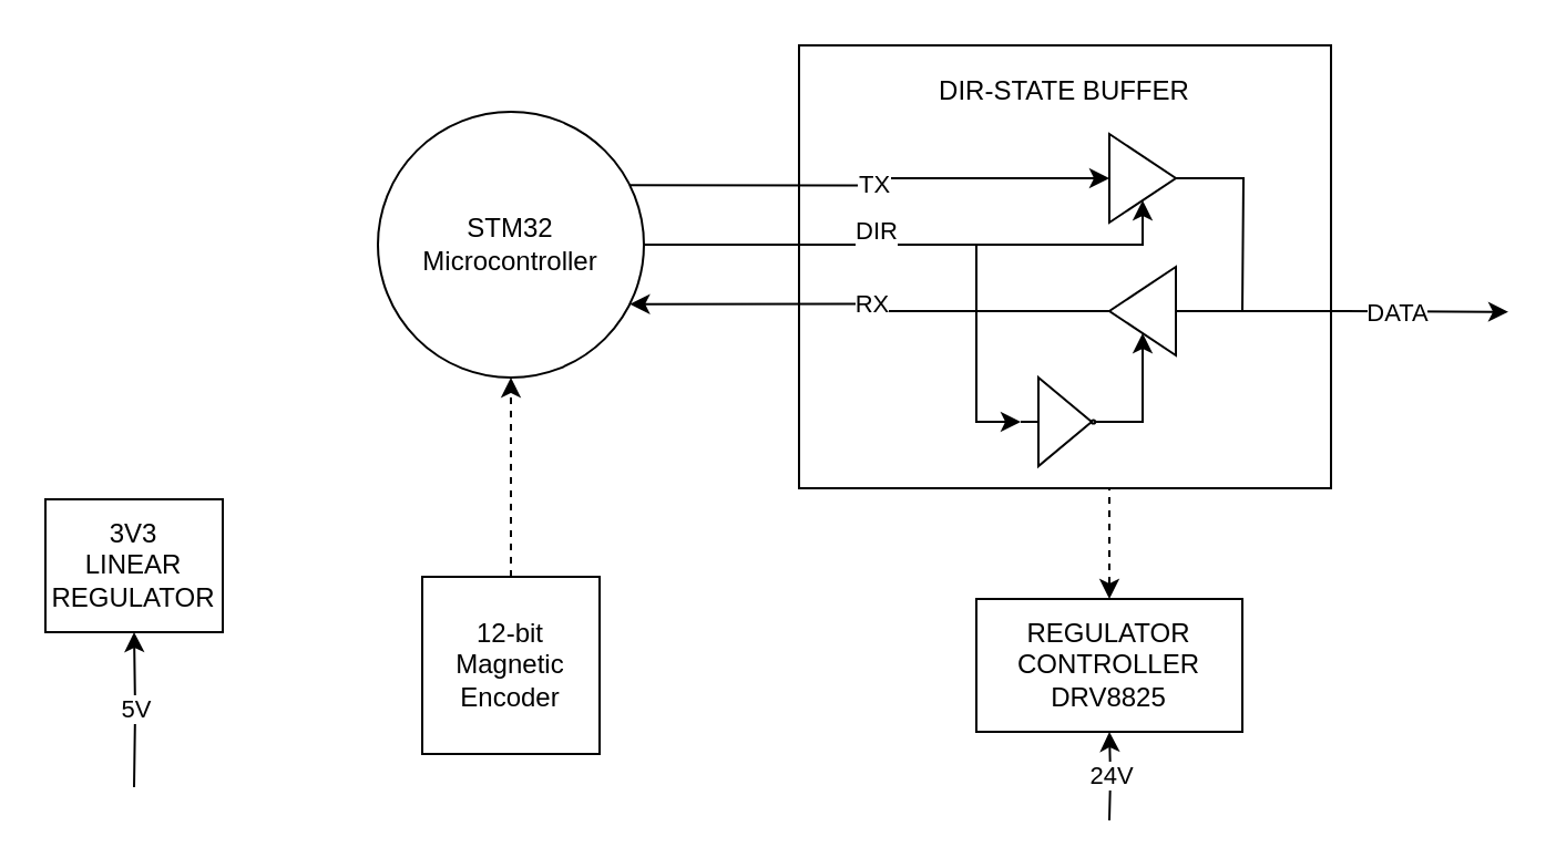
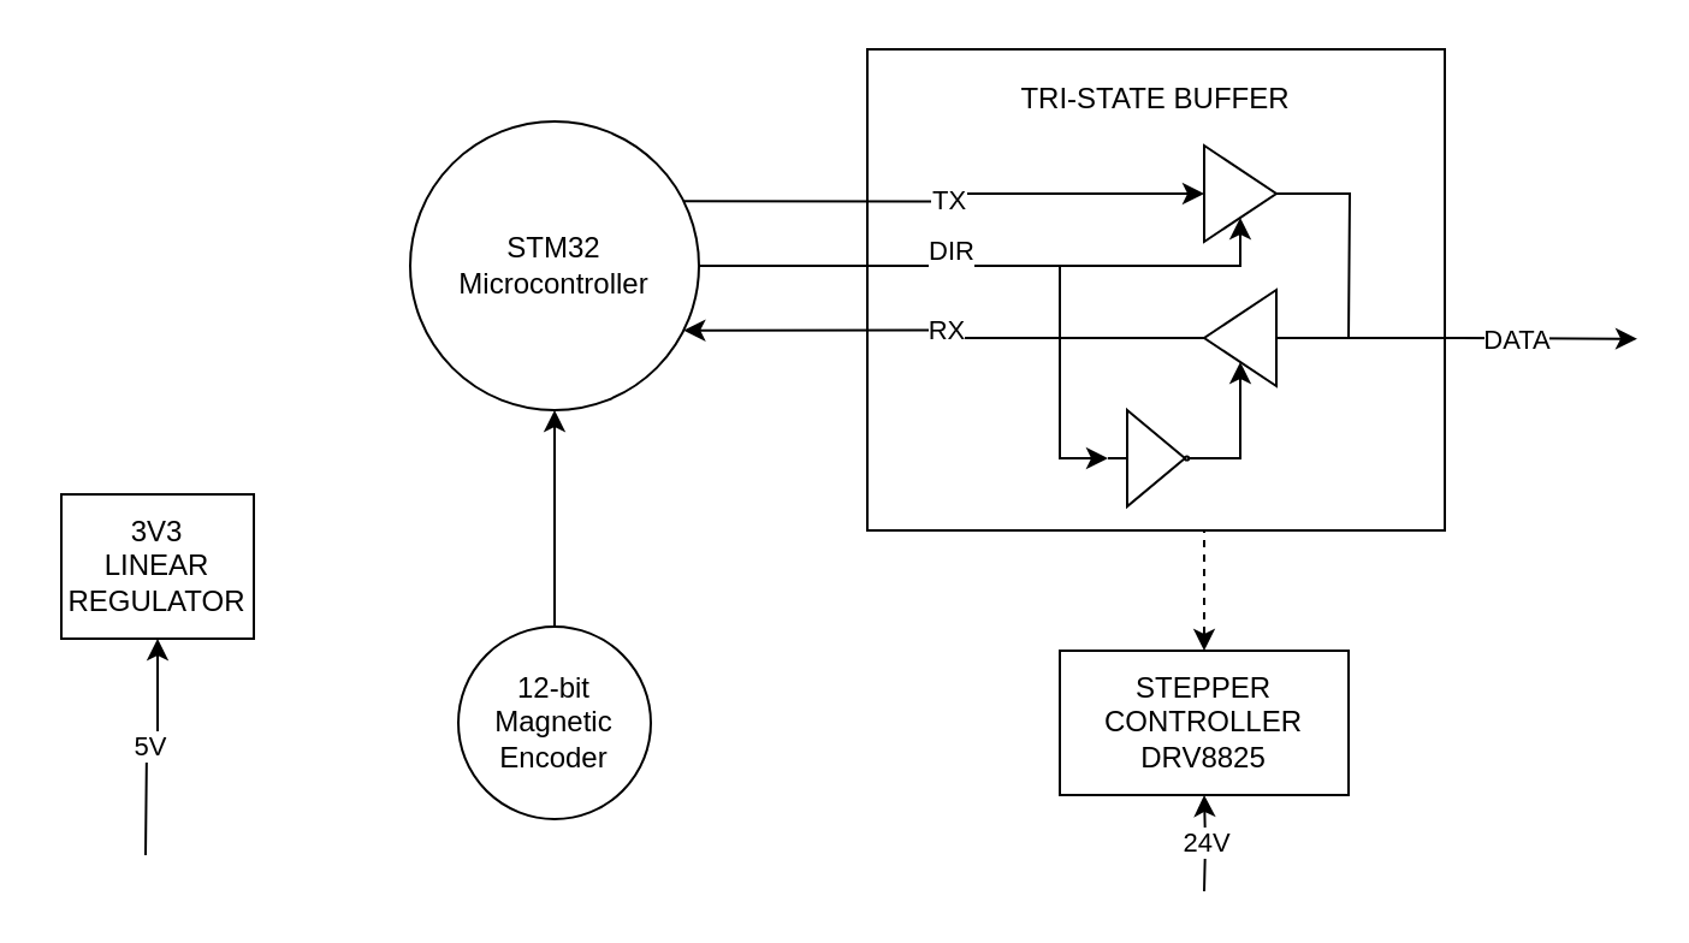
  <mxCell id="0" />
  <mxCell id="1" parent="0" />
- <mxCell id="2" style="edgeStyle=orthogonalEdgeStyle;rounded=0;orthogonalLoop=1;jettySize=auto;html=1;exitX=0.5;exitY=0;exitDx=0;exitDy=0;entryX=0.5;entryY=1;entryDx=0;entryDy=0;endArrow=classic;endFill=1;dashed=1;" edge="1" parent="1" source="3" target="4"><mxGeometry relative="1" as="geometry" /></mxCell>
- <mxCell id="3" value="12-bit&lt;br&gt;Magnetic Encoder" style="whiteSpace=wrap;html=1;aspect=fixed;" vertex="1" parent="1"><mxGeometry x="190" y="260" width="80" height="80" as="geometry" /></mxCell>
+ <mxCell id="2" style="edgeStyle=orthogonalEdgeStyle;rounded=0;orthogonalLoop=1;jettySize=auto;html=1;exitX=0.5;exitY=0;exitDx=0;exitDy=0;entryX=0.5;entryY=1;entryDx=0;entryDy=0;endArrow=classic;endFill=1;" edge="1" parent="1" source="3" target="4"><mxGeometry relative="1" as="geometry" /></mxCell>
+ <mxCell id="3" value="12-bit&lt;br&gt;Magnetic Encoder" style="ellipse;whiteSpace=wrap;html=1;aspect=fixed;" vertex="1" parent="1"><mxGeometry x="190" y="260" width="80" height="80" as="geometry" /></mxCell>
  <mxCell id="4" value="STM32&lt;br&gt;Microcontroller" style="ellipse;whiteSpace=wrap;html=1;aspect=fixed;" vertex="1" parent="1"><mxGeometry x="170" y="50" width="120" height="120" as="geometry" /></mxCell>
  <mxCell id="5" style="edgeStyle=orthogonalEdgeStyle;rounded=0;orthogonalLoop=1;jettySize=auto;html=1;exitX=0.25;exitY=1;exitDx=0;exitDy=0;entryX=0.5;entryY=0;entryDx=0;entryDy=0;endArrow=classic;endFill=1;dashed=1;" edge="1" parent="1" source="6" target="20"><mxGeometry relative="1" as="geometry"><Array as="points"><mxPoint x="500" y="220" /></Array></mxGeometry></mxCell>
- <mxCell id="6" value="DIR-STATE BUFFER&lt;br&gt;&lt;br&gt;&lt;br&gt;&lt;br&gt;&lt;br&gt;&lt;br&gt;&lt;br&gt;&lt;br&gt;&lt;br&gt;&lt;br&gt;&lt;br&gt;&lt;br&gt;" style="rounded=0;whiteSpace=wrap;html=1;" vertex="1" parent="1"><mxGeometry x="360" y="20" width="240" height="200" as="geometry" /></mxCell>
+ <mxCell id="6" value="TRI-STATE BUFFER&lt;br&gt;&lt;br&gt;&lt;br&gt;&lt;br&gt;&lt;br&gt;&lt;br&gt;&lt;br&gt;&lt;br&gt;&lt;br&gt;&lt;br&gt;&lt;br&gt;&lt;br&gt;" style="rounded=0;whiteSpace=wrap;html=1;" vertex="1" parent="1"><mxGeometry x="360" y="20" width="240" height="200" as="geometry" /></mxCell>
  <mxCell id="7" style="edgeStyle=orthogonalEdgeStyle;rounded=0;orthogonalLoop=1;jettySize=auto;html=1;exitX=1;exitY=0.5;exitDx=0;exitDy=0;endArrow=none;endFill=0;" edge="1" parent="1" source="8"><mxGeometry relative="1" as="geometry"><mxPoint x="560" y="140" as="targetPoint" /></mxGeometry></mxCell>
  <mxCell id="8" value="" style="triangle;whiteSpace=wrap;html=1;" vertex="1" parent="1"><mxGeometry x="500" y="60" width="30" height="40" as="geometry" /></mxCell>
  <mxCell id="9" value="RX" style="edgeStyle=orthogonalEdgeStyle;rounded=0;orthogonalLoop=1;jettySize=auto;html=1;exitX=1;exitY=0.5;exitDx=0;exitDy=0;entryX=1;entryY=0.75;entryDx=0;entryDy=0;" edge="1" parent="1" source="11" target="4"><mxGeometry relative="1" as="geometry" /></mxCell>
  <mxCell id="10" value="DATA" style="edgeStyle=orthogonalEdgeStyle;rounded=0;orthogonalLoop=1;jettySize=auto;html=1;exitX=0;exitY=0.5;exitDx=0;exitDy=0;" edge="1" parent="1" source="11"><mxGeometry x="0.335" relative="1" as="geometry"><mxPoint x="680" y="140.345" as="targetPoint" /><mxPoint as="offset" /></mxGeometry></mxCell>
  <mxCell id="11" value="" style="triangle;whiteSpace=wrap;html=1;direction=west;" vertex="1" parent="1"><mxGeometry x="500" y="120" width="30" height="40" as="geometry" /></mxCell>
  <mxCell id="12" style="edgeStyle=orthogonalEdgeStyle;rounded=0;orthogonalLoop=1;jettySize=auto;html=1;exitX=1;exitY=0.5;exitDx=0;exitDy=0;entryX=0.5;entryY=0;entryDx=0;entryDy=0;" edge="1" parent="1" source="14" target="11"><mxGeometry relative="1" as="geometry"><Array as="points"><mxPoint x="515" y="190" /></Array></mxGeometry></mxCell>
  <mxCell id="13" style="edgeStyle=orthogonalEdgeStyle;rounded=0;orthogonalLoop=1;jettySize=auto;html=1;exitX=0;exitY=0.5;exitDx=0;exitDy=0;entryX=0;entryY=0.5;entryDx=0;entryDy=0;" edge="1" parent="1" target="14"><mxGeometry relative="1" as="geometry"><mxPoint x="440" y="110" as="sourcePoint" /><Array as="points"><mxPoint x="440" y="190" /></Array></mxGeometry></mxCell>
  <mxCell id="14" value="" style="verticalLabelPosition=bottom;shadow=0;dashed=0;align=center;html=1;verticalAlign=top;shape=mxgraph.electrical.logic_gates.buffer2;negating=1;" vertex="1" parent="1"><mxGeometry x="460" y="170" width="40" height="40" as="geometry" /></mxCell>
  <mxCell id="15" value="TX" style="edgeStyle=orthogonalEdgeStyle;rounded=0;orthogonalLoop=1;jettySize=auto;html=1;exitX=1;exitY=0.25;exitDx=0;exitDy=0;entryX=0;entryY=0.5;entryDx=0;entryDy=0;" edge="1" parent="1" source="4" target="8"><mxGeometry relative="1" as="geometry" /></mxCell>
  <mxCell id="16" value="DIR" style="edgeStyle=orthogonalEdgeStyle;rounded=0;orthogonalLoop=1;jettySize=auto;html=1;exitX=1;exitY=0.5;exitDx=0;exitDy=0;entryX=0.5;entryY=1;entryDx=0;entryDy=0;" edge="1" parent="1" source="4" target="8"><mxGeometry x="0.886" y="120" relative="1" as="geometry"><Array as="points"><mxPoint x="515" y="110" /></Array><mxPoint as="offset" /></mxGeometry></mxCell>
  <mxCell id="17" value="5V" style="edgeStyle=orthogonalEdgeStyle;rounded=0;orthogonalLoop=1;jettySize=auto;html=1;endArrow=classic;endFill=1;entryX=0.5;entryY=1;entryDx=0;entryDy=0;" edge="1" parent="1" target="18"><mxGeometry relative="1" as="geometry"><mxPoint x="60" y="355" as="sourcePoint" /></mxGeometry></mxCell>
- <mxCell id="18" value="3V3&lt;br&gt;LINEAR REGULATOR&lt;br&gt;" style="rounded=0;whiteSpace=wrap;html=1;" vertex="1" parent="1"><mxGeometry x="20" y="225" width="80" height="60" as="geometry" /></mxCell>
+ <mxCell id="18" value="3V3&lt;br&gt;LINEAR REGULATOR&lt;br&gt;" style="rounded=0;whiteSpace=wrap;html=1;" vertex="1" parent="1"><mxGeometry x="25" y="205" width="80" height="60" as="geometry" /></mxCell>
  <mxCell id="19" value="24V" style="edgeStyle=orthogonalEdgeStyle;rounded=0;orthogonalLoop=1;jettySize=auto;html=1;exitX=0.5;exitY=1;exitDx=0;exitDy=0;endArrow=classic;endFill=1;entryX=0.5;entryY=1;entryDx=0;entryDy=0;" edge="1" parent="1" target="20"><mxGeometry relative="1" as="geometry"><mxPoint x="500" y="370" as="sourcePoint" /></mxGeometry></mxCell>
- <mxCell id="20" value="REGULATOR CONTROLLER&lt;br&gt;DRV8825" style="rounded=0;whiteSpace=wrap;html=1;" vertex="1" parent="1"><mxGeometry x="440" y="270" width="120" height="60" as="geometry" /></mxCell>
+ <mxCell id="20" value="STEPPER CONTROLLER&lt;br&gt;DRV8825" style="rounded=0;whiteSpace=wrap;html=1;" vertex="1" parent="1"><mxGeometry x="440" y="270" width="120" height="60" as="geometry" /></mxCell>
